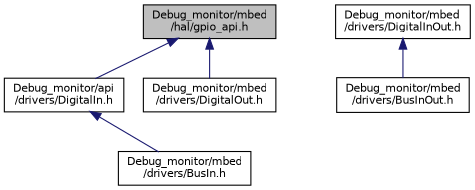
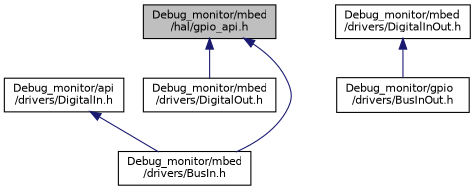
  digraph {
    node [color=black fillcolor=white fontname=Helvetica fontsize=10 shape=record style=filled]
    edge [color=midnightblue dir=back fontname=Helvetica fontsize=10 labelfontname=Helvetica labelfontsize=10 style=solid]
    n1 [fillcolor=grey75 fontcolor=black height=0.2 label="Debug_monitor/mbed\l/hal/gpio_api.h" width=0.4]
    n2 [height=0.2 label="Debug_monitor/api\l/drivers/DigitalIn.h" width=0.4]
    n3 [height=0.2 label="Debug_monitor/mbed\l/drivers/DigitalOut.h" width=0.4]
    n4 [height=0.2 label="Debug_monitor/mbed\l/drivers/BusIn.h" width=0.4]
    n5 [height=0.2 label="Debug_monitor/mbed\l/drivers/DigitalInOut.h" width=0.4]
-   n6 [height=0.2 label="Debug_monitor/mbed\l/drivers/BusInOut.h" width=0.4]
-   n1 -> n2
+   n6 [height=0.2 label="Debug_monitor/gpio\l/drivers/BusInOut.h" width=0.4]
+   n1 -> n4
    n1 -> n3
    n2 -> n4
    n5 -> n6
  }
